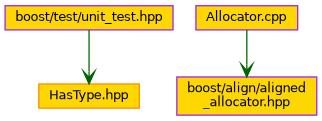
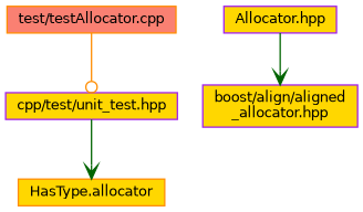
  digraph {
    node [color=purple fillcolor=gold fontname=Helvetica fontsize=10 shape=record style=filled]
    edge [arrowhead=vee color=darkgreen fontname=Helvetica fontsize=10 labelfontname=Helvetica labelfontsize=10 style=solid]
-   n2 [height=0.2 label="boost/test/unit_test.hpp" width=0.4]
-   n3 [color=darkorange height=0.2 label="HasType.hpp" width=0.4]
-   n4 [height=0.2 label="Allocator.cpp" width=0.4]
+   n1 [color=darkorange fillcolor=salmon fontcolor=black height=0.2 label="test/testAllocator.cpp" width=0.4]
+   n2 [height=0.2 label="cpp/test/unit_test.hpp" width=0.4]
+   n3 [color=darkorange height=0.2 label="HasType.allocator" width=0.4]
+   n4 [height=0.2 label="Allocator.hpp" width=0.4]
    n5 [height=0.2 label="boost/align/aligned\l_allocator.hpp" width=0.4]
+   n1 -> n2 [arrowhead=odot color=darkorange]
    n2 -> n3
    n4 -> n5
  }
